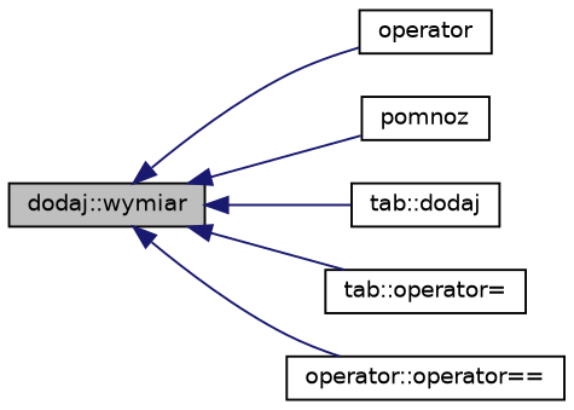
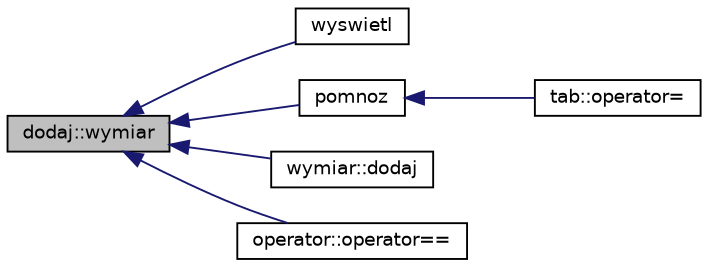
  digraph {
    rankdir=LR
    node [color=black fillcolor=white fontname=Helvetica fontsize=10 shape=record style=filled]
    edge [color=midnightblue dir=back fontname=Helvetica fontsize=10 labelfontname=Helvetica labelfontsize=10 style=solid]
    n1 [fillcolor=grey75 fontcolor=black height=0.2 label="dodaj::wymiar" width=0.4]
-   n2 [height=0.2 label=operator width=0.4]
+   n2 [height=0.2 label=wyswietl width=0.4]
    n3 [height=0.2 label=pomnoz width=0.4]
-   n4 [height=0.2 label="tab::dodaj" width=0.4]
+   n4 [height=0.2 label="wymiar::dodaj" width=0.4]
    n5 [height=0.2 label="tab::operator=" width=0.4]
    n6 [height=0.2 label="operator::operator==" width=0.4]
    n1 -> n2
    n1 -> n3
    n1 -> n4
-   n1 -> n5
+   n3 -> n5
    n1 -> n6
  }
